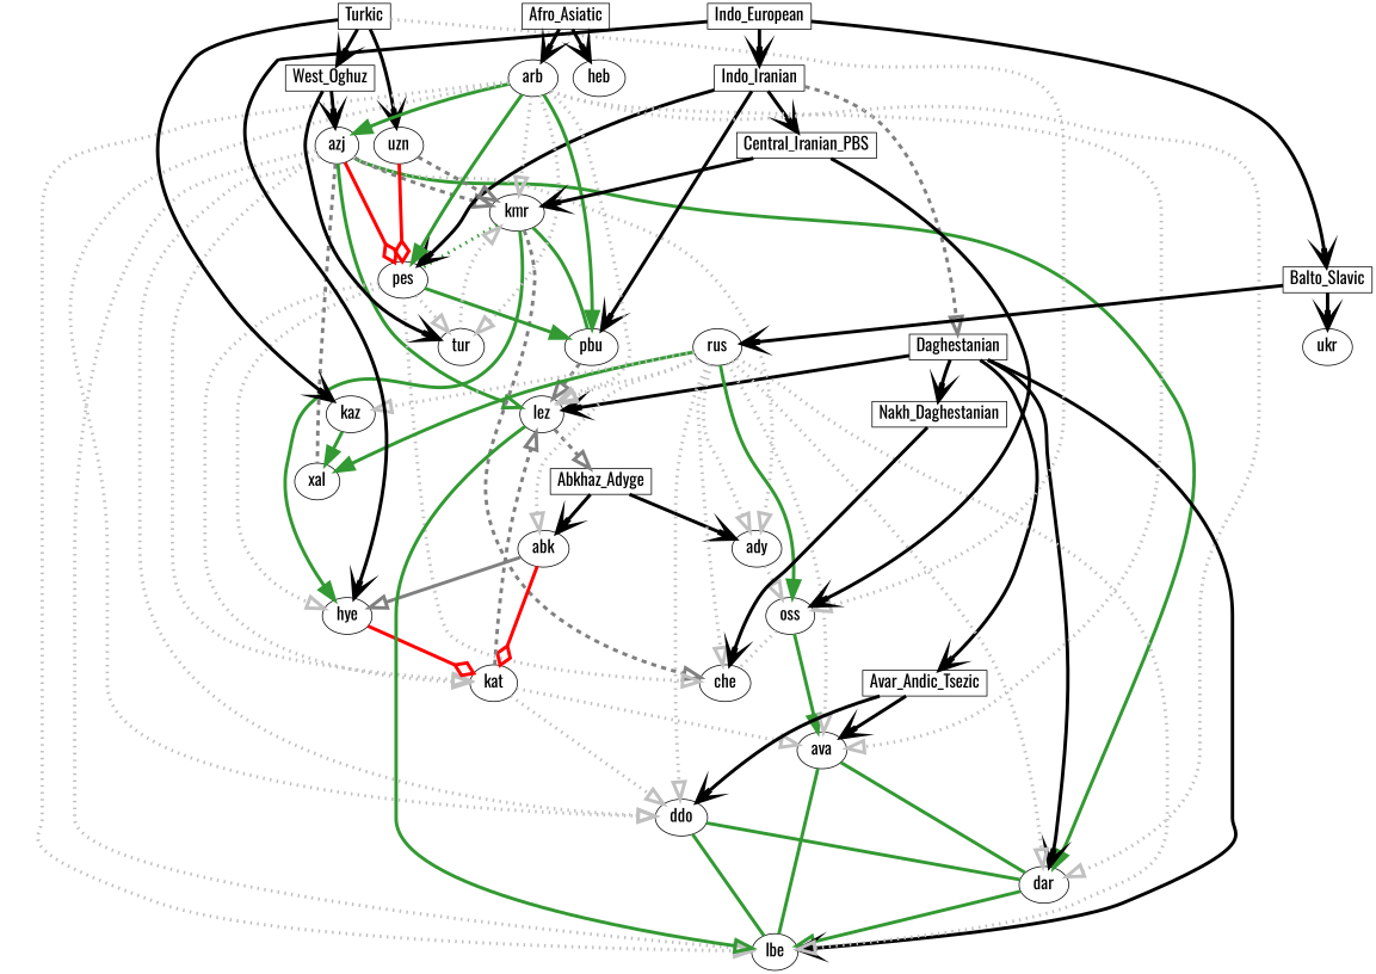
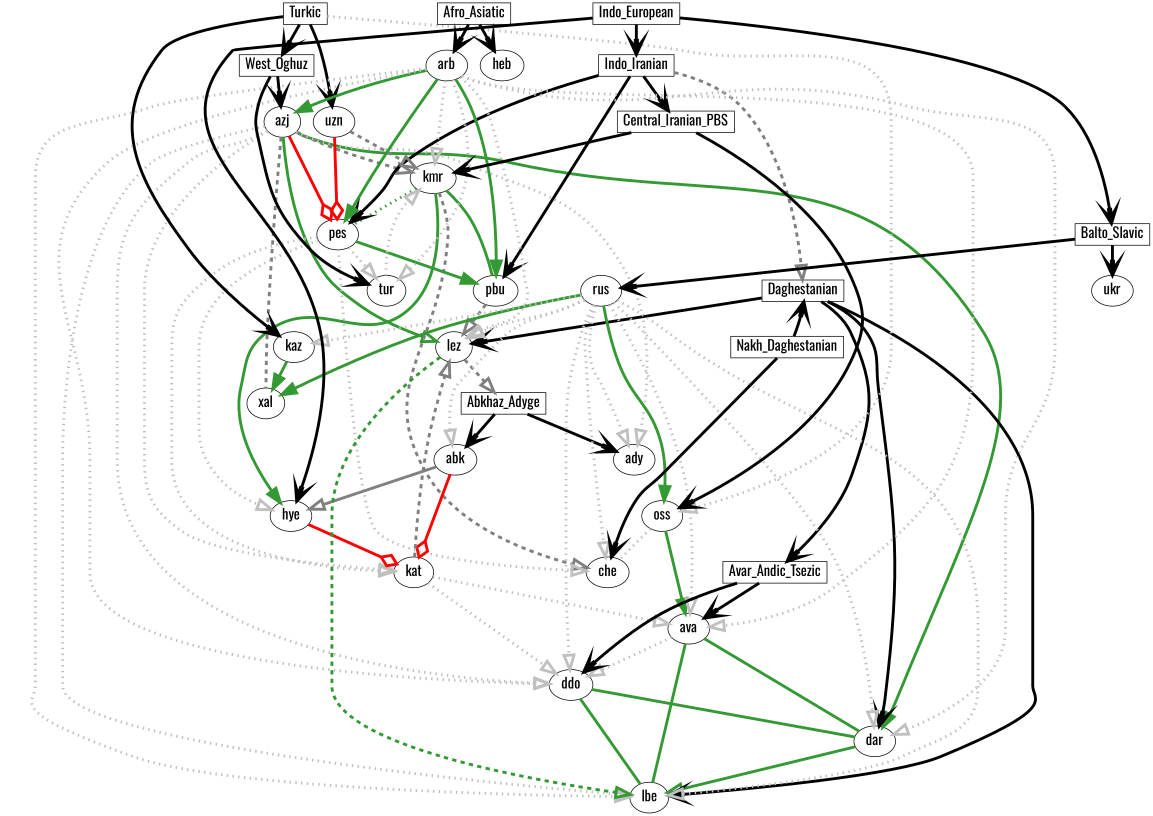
  digraph {
    fontname=Oswald
    splines=true
    node [fontcolor=black fontname=Oswald fontsize=20]
    edge [color="#c0c0c0ff" fontname=Oswald penwidth=4 arrowhead=onormal arrowsize=2]
    ava [height=0.05 width=0.1]
    dar [height=0.05 width=0.1]
    lbe [height=0.05 width=0.1]
    azj [height=0.05 width=0.1]
    xal [height=0.05 width=0.1]
    che [height=0.05 width=0.1]
    ddo [height=0.05 width=0.1]
    kmr [height=0.05 width=0.1]
    pbu [height=0.05 width=0.1]
    pes [height=0.05 width=0.1]
    oss [height=0.05 width=0.1]
    Abkhaz_Adyge [height=0.05 shape=box width=0.1]
    Daghestanian [height=0.05 shape=box width=0.1]
    Indo_Iranian [height=0.05 shape=box width=0.1]
    Turkic [height=0.05 shape=box width=0.1]
    abk [height=0.05 width=0.1]
    hye [height=0.05 width=0.1]
    kat [height=0.05 width=0.1]
    ady [height=0.05 width=0.1]
    arb [height=0.05 width=0.1]
    lez [height=0.05 width=0.1]
    tur [height=0.05 width=0.1]
    kaz [height=0.05 width=0.1]
    rus [height=0.05 width=0.1]
    uzn [height=0.05 width=0.1]
    Afro_Asiatic [height=0.05 shape=box width=0.1]
    heb [height=0.05 width=0.1]
    Avar_Andic_Tsezic [height=0.05 shape=box width=0.1]
    Balto_Slavic [height=0.05 shape=box width=0.1]
    ukr [height=0.05 width=0.1]
    Central_Iranian_PBS [height=0.05 shape=box width=0.1]
    Indo_European [height=0.05 shape=box width=0.1]
    Nakh_Daghestanian [height=0.05 shape=box width=0.1]
    West_Oghuz [height=0.05 shape=box width=0.1]
    subgraph sub_1 {
    }
    subgraph sub_2 {
      ava
      dar
      lbe
      azj
      xal
      che
      ddo
      kmr
      pbu
      pes
      oss
    }
    subgraph sub_3 {
      ava
      dar
      lbe
      azj
      xal
      che
      ddo
      kmr
      pbu
      pes
      oss
      Abkhaz_Adyge
      Daghestanian
      Indo_Iranian
      Turkic
      abk
      hye
      kat
      ady
      arb
      lez
      tur
      kaz
      rus
      uzn
    }
    subgraph sub_4 {
      ava
      dar
      lbe
      azj
      che
      ddo
      kmr
      pbu
      pes
      oss
      Abkhaz_Adyge
      Daghestanian
      Indo_Iranian
      Turkic
      abk
      hye
      ady
      arb
      lez
      tur
      kaz
      rus
      uzn
      Afro_Asiatic
      heb
      Avar_Andic_Tsezic
      Balto_Slavic
      ukr
      Central_Iranian_PBS
      Indo_European
      Nakh_Daghestanian
      West_Oghuz
    }
    ava -> dar [color="#339933ff" dir=none arrowhead="" arrowsize=""]
    ava -> lbe [color="#339933ff" dir=none arrowhead="" arrowsize=""]
+   ava -> ddo [style=dotted]
    dar -> lbe [color="#339933ff"]
    azj -> dar [color="#339933ff" arrowhead=""]
    azj -> lbe [style=dotted]
    azj -> xal [color="#808080ff" dir=none style=dashed arrowsize=""]
    azj -> ddo [style=dotted]
    azj -> kmr [color="#808080ff" style=dashed]
    azj -> pes [arrowhead=odiamond color="#ff0000ff"]
    azj -> kat [style=dotted]
    azj -> ady [style=dotted]
    azj -> lez [color="#339933ff"]
    ddo -> dar [color="#339933ff" dir=none arrowhead="" arrowsize=""]
    ddo -> lbe [color="#339933ff" dir=none arrowhead="" arrowsize=""]
    kmr -> che [color="#808080ff" style=dashed]
    kmr -> pbu [color="#339933ff" dir=none arrowhead="" arrowsize=""]
    kmr -> pes [color="#339933ff" dir=none style=dotted arrowhead="" arrowsize=""]
    kmr -> hye [color="#339933ff" arrowhead=""]
    pbu -> lez [color="#808080ff" style=dashed]
    pes -> che [style=dotted]
    pes -> pbu [color="#339933ff" arrowhead=""]
    pes -> hye [style=dotted]
    pes -> kat [style=dotted]
    pes -> tur [style=dotted]
    oss -> ava [color="#339933ff" arrowhead=""]
    oss -> che [dir=none style=dotted arrowsize=""]
    Abkhaz_Adyge -> abk [arrowhead=vee color="#000000ff"]
    Abkhaz_Adyge -> ady [arrowhead=vee color="#000000ff"]
    Daghestanian -> dar [arrowhead=vee color="#000000ff"]
    Daghestanian -> lbe [arrowhead=vee color="#000000ff"]
    Daghestanian -> lez [arrowhead=vee color="#000000ff"]
    Daghestanian -> Avar_Andic_Tsezic [arrowhead=vee color="#000000ff"]
    Indo_Iranian -> pbu [arrowhead=vee color="#000000ff"]
    Indo_Iranian -> pes [arrowhead=vee color="#000000ff"]
    Indo_Iranian -> Daghestanian [color="#808080ff" style=dashed]
    Indo_Iranian -> Central_Iranian_PBS [arrowhead=vee color="#000000ff"]
    Turkic -> oss [style=dotted]
    Turkic -> kaz [arrowhead=vee color="#000000ff"]
    Turkic -> uzn [arrowhead=vee color="#000000ff"]
    Turkic -> West_Oghuz [arrowhead=vee color="#000000ff"]
    abk -> hye [color="#808080ff" style=solid]
    abk -> kat [arrowhead=odiamond color="#ff0000ff"]
    hye -> kat [arrowhead=odiamond color="#ff0000ff"]
    kat -> ava [style=dotted]
    kat -> ddo [style=dotted]
    kat -> lez [color="#808080ff" style=dashed]
-   ady -> oss [style=dotted]
    arb -> ava [style=dotted]
    arb -> dar [style=dotted]
    arb -> lbe [style=dotted]
    arb -> azj [color="#339933ff" arrowhead=""]
    arb -> ddo [style=dotted]
    arb -> kmr [style=dotted]
    arb -> pbu [color="#339933ff" arrowhead=""]
    arb -> pes [color="#339933ff" arrowhead=""]
    arb -> lez [style=dotted]
    arb -> tur [style=dotted]
-   lez -> lbe [color="#339933ff"]
+   lez -> lbe [color="#339933ff" style=dashed]
    lez -> Abkhaz_Adyge [color="#808080ff" style=dashed]
    tur -> kmr [style=dotted]
    kaz -> xal [color="#339933ff" arrowhead=""]
    rus -> ava [style=dotted]
    rus -> dar [style=dotted]
    rus -> lbe [style=dotted]
    rus -> xal [color="#339933ff" arrowhead=""]
    rus -> che [style=dotted]
    rus -> ddo [style=dotted]
    rus -> oss [color="#339933ff" arrowhead=""]
    rus -> abk [style=dotted]
    rus -> ady [style=dotted]
    rus -> lez [style=dotted]
    rus -> kaz [style=dotted]
    uzn -> kmr [color="#808080ff" style=dashed]
    uzn -> pes [arrowhead=odiamond color="#ff0000ff"]
    Afro_Asiatic -> arb [arrowhead=vee color="#000000ff"]
    Afro_Asiatic -> heb [arrowhead=vee color="#000000ff"]
    Avar_Andic_Tsezic -> ava [arrowhead=vee color="#000000ff"]
    Avar_Andic_Tsezic -> ddo [arrowhead=vee color="#000000ff"]
    Balto_Slavic -> rus [arrowhead=vee color="#000000ff"]
    Balto_Slavic -> ukr [arrowhead=vee color="#000000ff"]
    Central_Iranian_PBS -> kmr [arrowhead=vee color="#000000ff"]
    Central_Iranian_PBS -> oss [arrowhead=vee color="#000000ff"]
    Indo_European -> Indo_Iranian [arrowhead=vee color="#000000ff"]
    Indo_European -> hye [arrowhead=vee color="#000000ff"]
    Indo_European -> Balto_Slavic [arrowhead=vee color="#000000ff"]
    Nakh_Daghestanian -> che [arrowhead=vee color="#000000ff"]
-   Daghestanian -> Nakh_Daghestanian [arrowhead=vee color="#000000ff"]
+   Nakh_Daghestanian -> Daghestanian [arrowhead=vee color="#000000ff"]
    West_Oghuz -> azj [arrowhead=vee color="#000000ff"]
    West_Oghuz -> tur [arrowhead=vee color="#000000ff"]
  }
